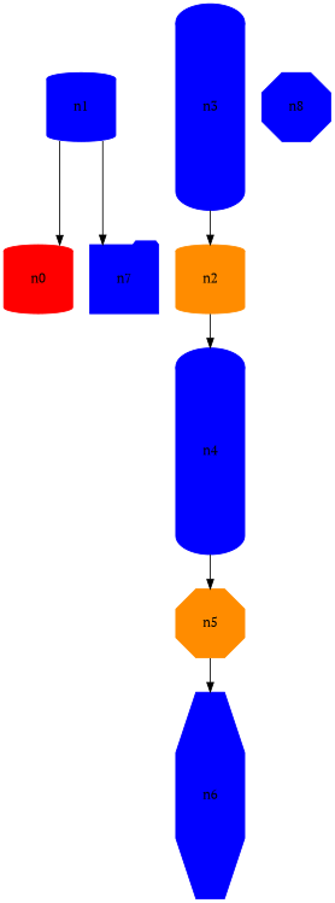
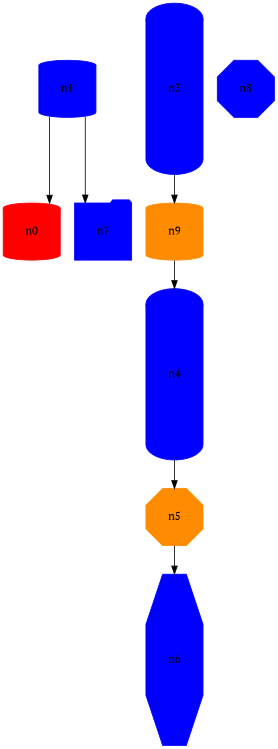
  digraph {
    splines=ortho
    fontname="PT Serif"
    node [color=blue shape=cylinder style=filled fontname="PT Serif"]
    edge [fontname="PT Serif"]
    n1 [height=1 width=1]
    n0 [color=red height=1 width=1]
    n7 [height=1 shape=folder width=1]
    n3 [height=3 width=1]
-   n2 [color=darkorange height=1 width=1]
+   n2 [color=darkorange height=1 width=1 label=n9]
    n4 [height=3 width=1]
    n8 [height=1 shape=octagon width=1]
    n5 [color=darkorange height=1 shape=octagon width=1]
    n6 [height=3 shape=octagon width=1]
    n1 -> n0
    n1 -> n7
    n3 -> n2
    n2 -> n4
    n4 -> n5
    n5 -> n6
  }
